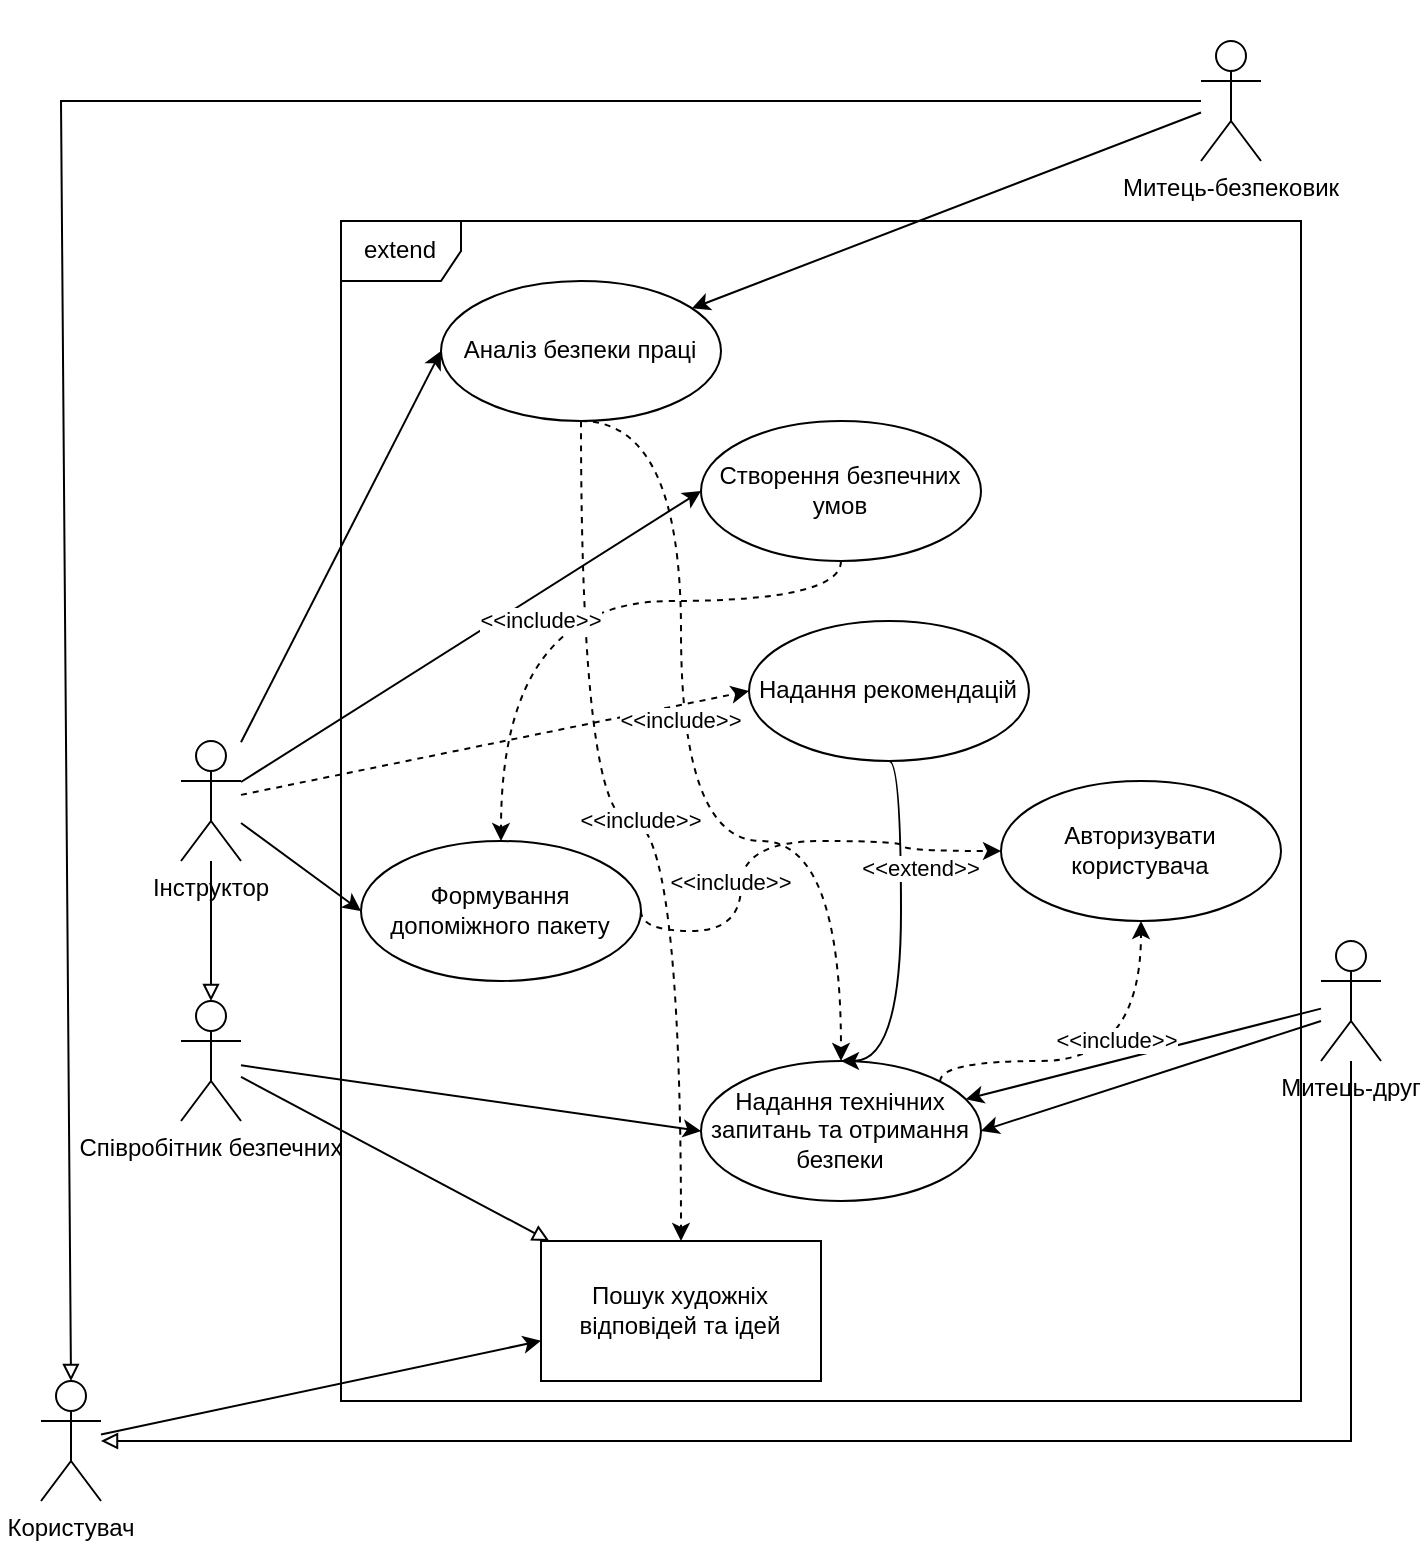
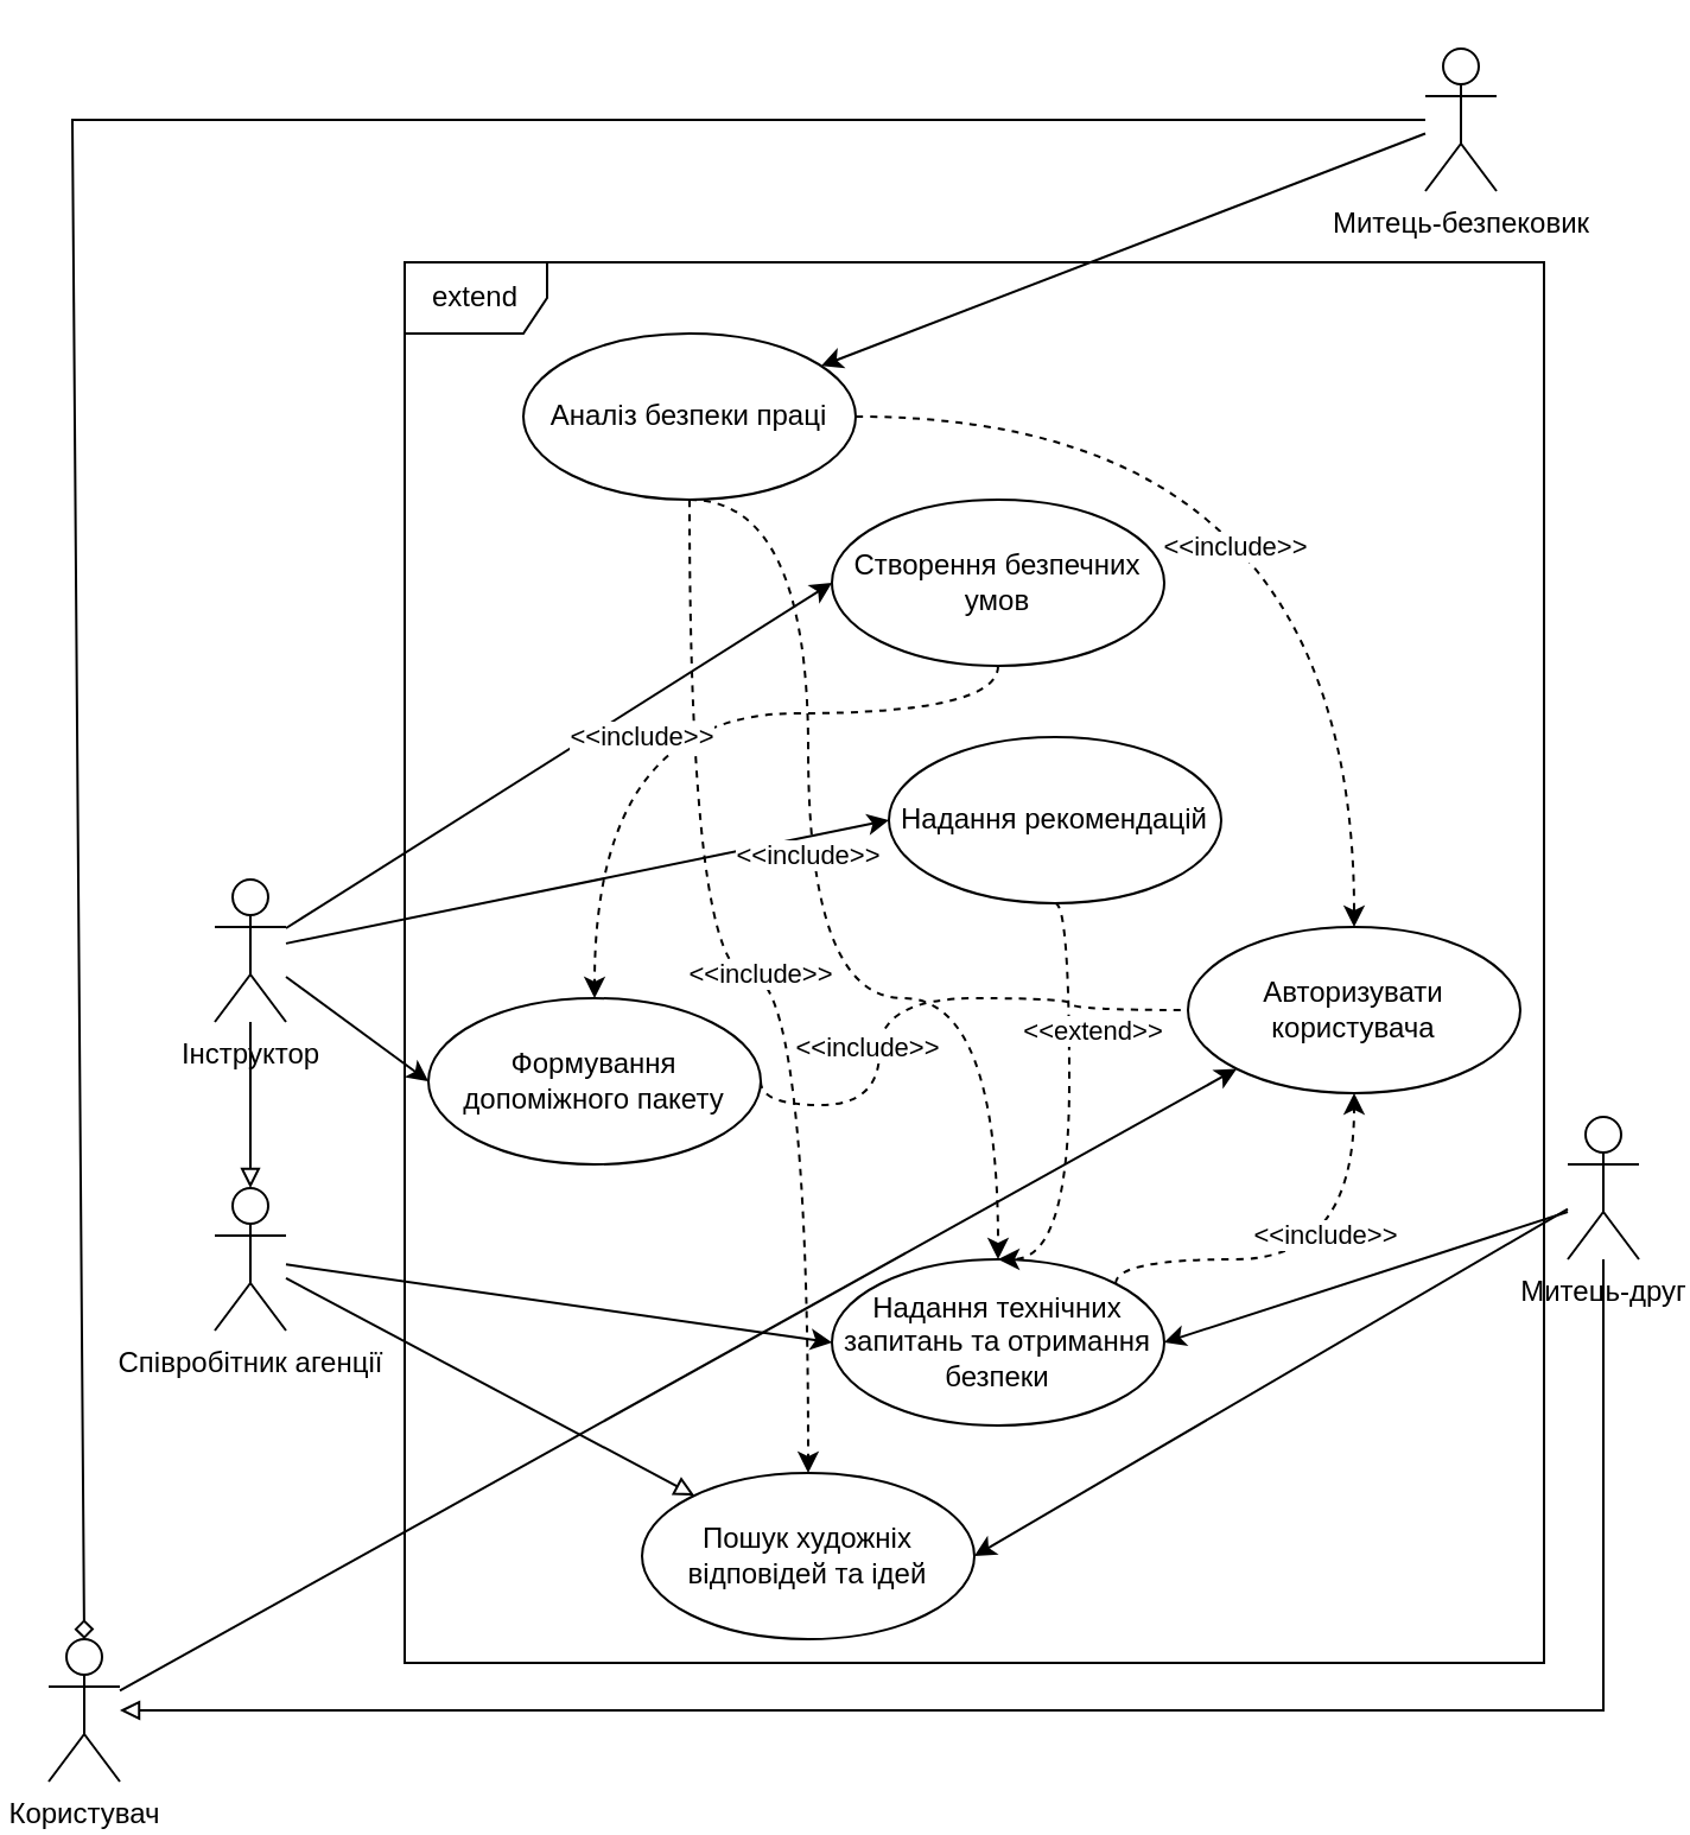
  <mxCell id="0" />
  <mxCell id="1" parent="0" />
  <mxCell id="2" value="extend" style="shape=umlFrame;whiteSpace=wrap;html=1;" parent="1" vertex="1"><mxGeometry x="170" y="110" width="480" height="590" as="geometry" /></mxCell>
- <mxCell id="3" value="Співробітник безпечних" style="shape=umlActor;verticalLabelPosition=bottom;verticalAlign=top;html=1;" parent="1" vertex="1"><mxGeometry x="90" y="500" width="30" height="60" as="geometry" /></mxCell>
+ <mxCell id="3" value="Співробітник агенції" style="shape=umlActor;verticalLabelPosition=bottom;verticalAlign=top;html=1;" parent="1" vertex="1"><mxGeometry x="90" y="500" width="30" height="60" as="geometry" /></mxCell>
  <mxCell id="4" value="Аналіз безпеки праці" style="ellipse;whiteSpace=wrap;html=1;" parent="1" vertex="1"><mxGeometry x="220" y="140" width="140" height="70" as="geometry" /></mxCell>
  <mxCell id="5" value=" Створення безпечних умов" style="ellipse;whiteSpace=wrap;html=1;" parent="1" vertex="1"><mxGeometry x="350" y="210" width="140" height="70" as="geometry" /></mxCell>
  <mxCell id="6" value="Митець-безпековик" style="shape=umlActor;verticalLabelPosition=bottom;verticalAlign=top;html=1;" parent="1" vertex="1"><mxGeometry x="600" y="20" width="30" height="60" as="geometry" /></mxCell>
  <mxCell id="7" value="Інструктор" style="shape=umlActor;verticalLabelPosition=bottom;verticalAlign=top;html=1;" parent="1" vertex="1"><mxGeometry x="90" y="370" width="30" height="60" as="geometry" /></mxCell>
  <mxCell id="8" value="Надання рекомендацій" style="ellipse;whiteSpace=wrap;html=1;" parent="1" vertex="1"><mxGeometry x="374" y="310" width="140" height="70" as="geometry" /></mxCell>
  <mxCell id="9" value="Формування допоміжного пакету" style="ellipse;whiteSpace=wrap;html=1;" parent="1" vertex="1"><mxGeometry x="180" y="420" width="140" height="70" as="geometry" /></mxCell>
  <mxCell id="10" value="Надання технічних запитань та отримання безпеки" style="ellipse;whiteSpace=wrap;html=1;" parent="1" vertex="1"><mxGeometry x="350" y="530" width="140" height="70" as="geometry" /></mxCell>
- <mxCell id="11" value="Пошук художніх відповідей та ідей" style="whiteSpace=wrap;html=1;rounded=0;" parent="1" vertex="1"><mxGeometry x="270" y="620" width="140" height="70" as="geometry" /></mxCell>
+ <mxCell id="11" value="Пошук художніх відповідей та ідей" style="ellipse;whiteSpace=wrap;html=1;" parent="1" vertex="1"><mxGeometry x="270" y="620" width="140" height="70" as="geometry" /></mxCell>
  <mxCell id="12" value="Митець-друг" style="shape=umlActor;verticalLabelPosition=bottom;verticalAlign=top;html=1;" parent="1" vertex="1"><mxGeometry x="660" y="470" width="30" height="60" as="geometry" /></mxCell>
  <mxCell id="13" value="" style="endArrow=classic;html=1;rounded=0;" parent="1" source="6" target="4" edge="1"><mxGeometry width="50" height="50" relative="1" as="geometry"><mxPoint x="350" y="440" as="sourcePoint" /><mxPoint x="400" y="390" as="targetPoint" /></mxGeometry></mxCell>
- <mxCell id="14" value="" style="endArrow=classic;html=1;rounded=0;entryX=0;entryY=0.5;entryDx=0;entryDy=0;" parent="1" source="7" target="4" edge="1"><mxGeometry width="50" height="50" relative="1" as="geometry"><mxPoint x="350" y="440" as="sourcePoint" /><mxPoint x="400" y="390" as="targetPoint" /></mxGeometry></mxCell>
  <mxCell id="15" value="" style="endArrow=classic;html=1;rounded=0;entryX=0;entryY=0.5;entryDx=0;entryDy=0;" parent="1" source="7" target="5" edge="1"><mxGeometry width="50" height="50" relative="1" as="geometry"><mxPoint x="350" y="440" as="sourcePoint" /><mxPoint x="400" y="390" as="targetPoint" /></mxGeometry></mxCell>
- <mxCell id="16" value="" style="endArrow=classic;html=1;rounded=0;entryX=0;entryY=0.5;entryDx=0;entryDy=0;dashed=1;" parent="1" source="7" target="8" edge="1"><mxGeometry width="50" height="50" relative="1" as="geometry"><mxPoint x="350" y="440" as="sourcePoint" /><mxPoint x="400" y="390" as="targetPoint" /></mxGeometry></mxCell>
- <mxCell id="17" value="" style="endArrow=classic;html=1;rounded=0;" parent="1" source="12" target="10" edge="1"><mxGeometry width="50" height="50" relative="1" as="geometry"><mxPoint x="570" y="510" as="sourcePoint" /><mxPoint x="400" y="390" as="targetPoint" /></mxGeometry></mxCell>
+ <mxCell id="16" value="" style="endArrow=classic;html=1;rounded=0;entryX=0;entryY=0.5;entryDx=0;entryDy=0;" parent="1" source="7" target="8" edge="1"><mxGeometry width="50" height="50" relative="1" as="geometry"><mxPoint x="350" y="440" as="sourcePoint" /><mxPoint x="400" y="390" as="targetPoint" /></mxGeometry></mxCell>
+ <mxCell id="17" value="" style="endArrow=classic;html=1;rounded=0;entryX=1;entryY=0.5;entryDx=0;entryDy=0;" parent="1" source="12" target="11" edge="1"><mxGeometry width="50" height="50" relative="1" as="geometry"><mxPoint x="570" y="510" as="sourcePoint" /><mxPoint x="400" y="390" as="targetPoint" /></mxGeometry></mxCell>
  <mxCell id="18" value="" style="endArrow=classic;html=1;rounded=0;entryX=1;entryY=0.5;entryDx=0;entryDy=0;" parent="1" target="10" edge="1"><mxGeometry width="50" height="50" relative="1" as="geometry"><mxPoint x="660" y="510" as="sourcePoint" /><mxPoint x="400" y="390" as="targetPoint" /></mxGeometry></mxCell>
  <mxCell id="19" value="" style="endArrow=classic;html=1;rounded=0;entryX=0;entryY=0.5;entryDx=0;entryDy=0;" parent="1" source="3" target="10" edge="1"><mxGeometry width="50" height="50" relative="1" as="geometry"><mxPoint x="70" y="220" as="sourcePoint" /><mxPoint x="400" y="390" as="targetPoint" /></mxGeometry></mxCell>
  <mxCell id="20" value="" style="endArrow=classic;html=1;rounded=0;entryX=0;entryY=0.5;entryDx=0;entryDy=0;" parent="1" source="7" target="9" edge="1"><mxGeometry width="50" height="50" relative="1" as="geometry"><mxPoint x="40" y="280" as="sourcePoint" /><mxPoint x="370" y="390" as="targetPoint" /></mxGeometry></mxCell>
  <mxCell id="21" value="&amp;lt;&amp;lt;include&amp;gt;&amp;gt;" style="endArrow=classic;dashed=1;html=1;rounded=0;exitX=0.5;exitY=1;exitDx=0;exitDy=0;entryX=0.5;entryY=0;entryDx=0;entryDy=0;startArrow=none;startFill=0;endFill=1;edgeStyle=orthogonalEdgeStyle;curved=1;" parent="1" source="4" target="11" edge="1"><mxGeometry width="50" height="50" relative="1" as="geometry"><mxPoint x="260" y="250" as="sourcePoint" /><mxPoint x="310" y="200" as="targetPoint" /><Array as="points"><mxPoint x="290" y="410" /><mxPoint x="340" y="410" /></Array></mxGeometry></mxCell>
  <mxCell id="22" value="&amp;lt;&amp;lt;include&amp;gt;&amp;gt;" style="endArrow=classic;dashed=1;html=1;rounded=0;exitX=0.5;exitY=1;exitDx=0;exitDy=0;entryX=0.5;entryY=0;entryDx=0;entryDy=0;startArrow=none;startFill=0;endFill=1;edgeStyle=orthogonalEdgeStyle;curved=1;" parent="1" source="4" target="10" edge="1"><mxGeometry x="-0.111" width="50" height="50" relative="1" as="geometry"><mxPoint x="300" y="220" as="sourcePoint" /><mxPoint x="350" y="630" as="targetPoint" /><Array as="points"><mxPoint x="340" y="210" /><mxPoint x="340" y="420" /><mxPoint x="420" y="420" /></Array><mxPoint as="offset" /></mxGeometry></mxCell>
  <mxCell id="23" value="&amp;lt;&amp;lt;include&amp;gt;&amp;gt;" style="endArrow=classic;dashed=1;html=1;rounded=0;exitX=0.5;exitY=1;exitDx=0;exitDy=0;entryX=0.5;entryY=0;entryDx=0;entryDy=0;startArrow=none;startFill=0;endFill=1;edgeStyle=orthogonalEdgeStyle;curved=1;" parent="1" source="5" target="9" edge="1"><mxGeometry x="0.097" y="10" width="50" height="50" relative="1" as="geometry"><mxPoint x="300" y="220" as="sourcePoint" /><mxPoint x="430" y="540" as="targetPoint" /><Array as="points"><mxPoint x="420" y="300" /><mxPoint x="250" y="300" /></Array><mxPoint as="offset" /></mxGeometry></mxCell>
- <mxCell id="24" value="&amp;lt;&amp;lt;extend&amp;gt;&amp;gt;" style="endArrow=classic;dashed=0;html=1;rounded=0;exitX=0.5;exitY=1;exitDx=0;exitDy=0;entryX=0.5;entryY=0;entryDx=0;entryDy=0;startArrow=none;startFill=0;endFill=1;edgeStyle=orthogonalEdgeStyle;curved=1;" parent="1" source="8" target="10" edge="1"><mxGeometry x="-0.359" y="10" width="50" height="50" relative="1" as="geometry"><mxPoint x="450" y="-30" as="sourcePoint" /><mxPoint x="280" y="110" as="targetPoint" /><Array as="points"><mxPoint x="450" y="380" /><mxPoint x="450" y="530" /></Array><mxPoint as="offset" /></mxGeometry></mxCell>
+ <mxCell id="24" value="&amp;lt;&amp;lt;extend&amp;gt;&amp;gt;" style="endArrow=classic;dashed=1;html=1;rounded=0;exitX=0.5;exitY=1;exitDx=0;exitDy=0;entryX=0.5;entryY=0;entryDx=0;entryDy=0;startArrow=none;startFill=0;endFill=1;edgeStyle=orthogonalEdgeStyle;curved=1;" parent="1" source="8" target="10" edge="1"><mxGeometry x="-0.359" y="10" width="50" height="50" relative="1" as="geometry"><mxPoint x="450" y="-30" as="sourcePoint" /><mxPoint x="280" y="110" as="targetPoint" /><Array as="points"><mxPoint x="450" y="380" /><mxPoint x="450" y="530" /></Array><mxPoint as="offset" /></mxGeometry></mxCell>
  <mxCell id="25" value="Користувач" style="shape=umlActor;verticalLabelPosition=bottom;verticalAlign=top;html=1;" vertex="1" parent="1"><mxGeometry x="20" y="690" width="30" height="60" as="geometry" /></mxCell>
  <mxCell id="26" value="" style="endArrow=block;html=1;rounded=0;endFill=0;" edge="1" parent="1" source="7" target="3"><mxGeometry width="50" height="50" relative="1" as="geometry"><mxPoint x="350" y="560" as="sourcePoint" /><mxPoint x="400" y="510" as="targetPoint" /></mxGeometry></mxCell>
  <mxCell id="27" value="" style="endArrow=block;html=1;rounded=0;endFill=0;" edge="1" parent="1" source="3" target="11"><mxGeometry width="50" height="50" relative="1" as="geometry"><mxPoint x="80" y="422" as="sourcePoint" /><mxPoint x="10" y="478" as="targetPoint" /></mxGeometry></mxCell>
  <mxCell id="28" value="" style="endArrow=block;html=1;rounded=0;endFill=0;" edge="1" parent="1" source="12" target="25"><mxGeometry width="50" height="50" relative="1" as="geometry"><mxPoint x="460" y="1000" as="sourcePoint" /><mxPoint x="90" y="720" as="targetPoint" /><Array as="points"><mxPoint x="675" y="720" /></Array></mxGeometry></mxCell>
- <mxCell id="29" value="" style="endArrow=block;html=1;rounded=0;endFill=0;entryX=0.5;entryY=0;entryDx=0;entryDy=0;entryPerimeter=0;" edge="1" parent="1" source="6" target="25"><mxGeometry width="50" height="50" relative="1" as="geometry"><mxPoint x="500" y="40" as="sourcePoint" /><mxPoint x="60" y="730" as="targetPoint" /><Array as="points"><mxPoint x="30" y="50" /></Array></mxGeometry></mxCell>
+ <mxCell id="29" value="" style="endArrow=diamond;html=1;rounded=0;endFill=0;entryX=0.5;entryY=0;entryDx=0;entryDy=0;entryPerimeter=0;" edge="1" parent="1" source="6" target="25"><mxGeometry width="50" height="50" relative="1" as="geometry"><mxPoint x="500" y="40" as="sourcePoint" /><mxPoint x="60" y="730" as="targetPoint" /><Array as="points"><mxPoint x="30" y="50" /></Array></mxGeometry></mxCell>
  <mxCell id="30" value="Авторизувати користувача" style="ellipse;whiteSpace=wrap;html=1;" vertex="1" parent="1"><mxGeometry x="500" y="390" width="140" height="70" as="geometry" /></mxCell>
- <mxCell id="31" value="" style="endArrow=classic;html=1;rounded=0;" edge="1" parent="1" source="25" target="11"><mxGeometry width="50" height="50" relative="1" as="geometry"><mxPoint x="130" y="542" as="sourcePoint" /><mxPoint x="360" y="575" as="targetPoint" /></mxGeometry></mxCell>
+ <mxCell id="31" value="" style="endArrow=classic;html=1;rounded=0;entryX=0;entryY=1;entryDx=0;entryDy=0;" edge="1" parent="1" source="25" target="30"><mxGeometry width="50" height="50" relative="1" as="geometry"><mxPoint x="130" y="542" as="sourcePoint" /><mxPoint x="360" y="575" as="targetPoint" /></mxGeometry></mxCell>
+ <mxCell id="32" value="&amp;lt;&amp;lt;include&amp;gt;&amp;gt;" style="endArrow=classic;dashed=1;html=1;rounded=0;startArrow=none;startFill=0;endFill=1;edgeStyle=orthogonalEdgeStyle;curved=1;exitX=1;exitY=0.5;exitDx=0;exitDy=0;entryX=0.5;entryY=0;entryDx=0;entryDy=0;" edge="1" parent="1" source="4" target="30"><mxGeometry x="0.247" y="-50" width="50" height="50" relative="1" as="geometry"><mxPoint x="500" y="170" as="sourcePoint" /><mxPoint x="580" y="240" as="targetPoint" /><Array as="points" /><mxPoint as="offset" /></mxGeometry></mxCell>
  <mxCell id="33" value="&amp;lt;&amp;lt;include&amp;gt;&amp;gt;" style="endArrow=classic;dashed=1;html=1;rounded=0;entryX=0.5;entryY=1;entryDx=0;entryDy=0;startArrow=none;startFill=0;endFill=1;edgeStyle=orthogonalEdgeStyle;curved=1;exitX=1;exitY=0;exitDx=0;exitDy=0;" edge="1" parent="1" source="10" target="30"><mxGeometry x="0.097" y="10" width="50" height="50" relative="1" as="geometry"><mxPoint x="690" y="570" as="sourcePoint" /><mxPoint x="520" y="710" as="targetPoint" /><Array as="points"><mxPoint x="470" y="530" /><mxPoint x="570" y="530" /></Array><mxPoint as="offset" /></mxGeometry></mxCell>
- <mxCell id="34" value="&amp;lt;&amp;lt;include&amp;gt;&amp;gt;" style="endArrow=classic;dashed=1;html=1;rounded=0;entryX=0;entryY=0.5;entryDx=0;entryDy=0;startArrow=none;startFill=0;endFill=1;edgeStyle=orthogonalEdgeStyle;curved=1;exitX=1;exitY=0.5;exitDx=0;exitDy=0;" edge="1" parent="1" source="9" target="30"><mxGeometry x="-0.304" y="5" width="50" height="50" relative="1" as="geometry"><mxPoint x="350" y="465" as="sourcePoint" /><mxPoint x="451" y="385" as="targetPoint" /><Array as="points"><mxPoint x="320" y="465" /><mxPoint x="370" y="465" /><mxPoint x="370" y="420" /><mxPoint x="451" y="420" /><mxPoint x="451" y="425" /></Array><mxPoint as="offset" /></mxGeometry></mxCell>
+ <mxCell id="34" value="&amp;lt;&amp;lt;include&amp;gt;&amp;gt;" style="endArrow=none;dashed=1;html=1;rounded=0;entryX=0;entryY=0.5;entryDx=0;entryDy=0;startArrow=none;startFill=0;endFill=1;edgeStyle=orthogonalEdgeStyle;curved=1;exitX=1;exitY=0.5;exitDx=0;exitDy=0;" edge="1" parent="1" source="9" target="30"><mxGeometry x="-0.304" y="5" width="50" height="50" relative="1" as="geometry"><mxPoint x="350" y="465" as="sourcePoint" /><mxPoint x="451" y="385" as="targetPoint" /><Array as="points"><mxPoint x="320" y="465" /><mxPoint x="370" y="465" /><mxPoint x="370" y="420" /><mxPoint x="451" y="420" /><mxPoint x="451" y="425" /></Array><mxPoint as="offset" /></mxGeometry></mxCell>
